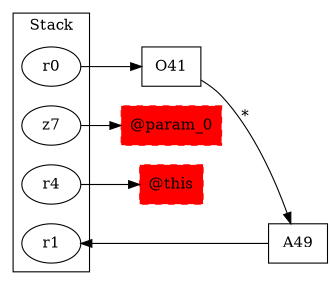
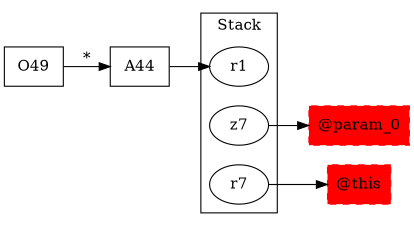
  digraph {
    rankDir=LR
    rankdir=LR
    r1
-   r0
    n3 [label=z7]
-   r4
-   O49 [shape=box label=O41]
+   r4 [label=r7]
+   O49 [shape=box]
    "@param_0" [color=red shape=box style="filled,dashed"]
    "@this" [color=red shape=box style="filled,dashed"]
-   A49 [shape=box]
+   A49 [shape=box label=A44]
    subgraph cluster_1 {
      label=Stack
      r1
-     r0
      n3
      r4
    }
-   r0 -> O49
    n3 -> "@param_0"
    r4 -> "@this"
    O49 -> A49 [label="*" weight=0.2]
    A49 -> r1
  }
